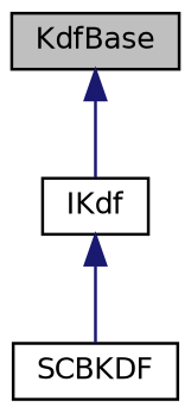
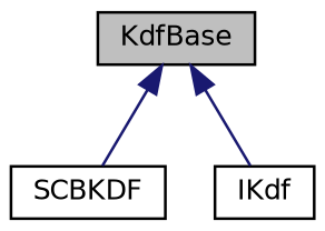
  digraph {
    node [color=black fillcolor=white fontname=Helvetica fontsize=10 shape=record style=filled]
    edge [color=midnightblue dir=back fontname=Helvetica fontsize=10 labelfontname=Helvetica labelfontsize=10 style=solid]
    n1 [fillcolor=grey75 fontcolor=black height=0.2 label=KdfBase width=0.4]
    n2 [height=0.2 label=SCBKDF width=0.4]
    n3 [height=0.2 label=IKdf width=0.4]
-   n3 -> n2
+   n1 -> n2
    n1 -> n3
  }
